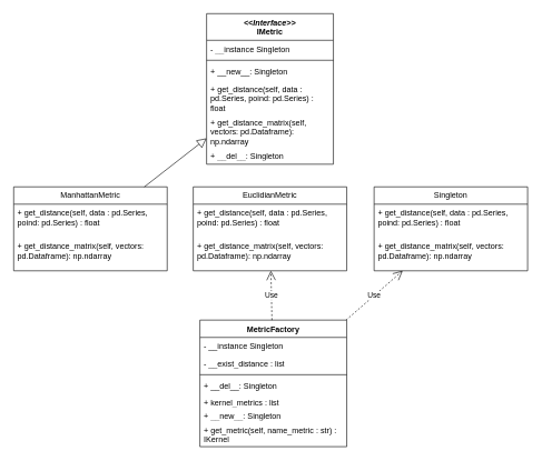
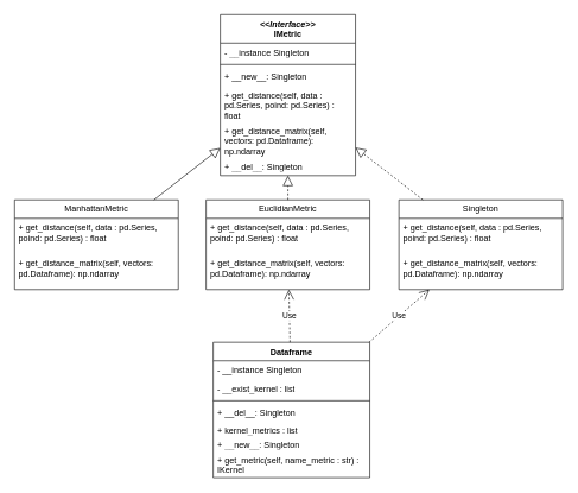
  <mxCell id="0" />
  <mxCell id="1" parent="0" />
  <mxCell id="2" value="ManhattanMetric" style="swimlane;fontStyle=0;childLayout=stackLayout;horizontal=1;startSize=26;fillColor=none;horizontalStack=0;resizeParent=1;resizeParentMax=0;resizeLast=0;collapsible=1;marginBottom=0;whiteSpace=wrap;html=1;" vertex="1" parent="1"><mxGeometry x="20" y="280" width="230" height="126" as="geometry" /></mxCell>
  <mxCell id="3" value="+ get_distance(self, data : pd.Series, poind: pd.Series) : float" style="text;strokeColor=none;fillColor=none;align=left;verticalAlign=top;spacingLeft=4;spacingRight=4;overflow=hidden;rotatable=0;points=[[0,0.5],[1,0.5]];portConstraint=eastwest;whiteSpace=wrap;html=1;" vertex="1" parent="2"><mxGeometry y="26" width="230" height="50" as="geometry" /></mxCell>
  <mxCell id="4" value="+ get_distance_matrix(self, vectors: pd.Dataframe): np.ndarray" style="text;strokeColor=none;fillColor=none;align=left;verticalAlign=top;spacingLeft=4;spacingRight=4;overflow=hidden;rotatable=0;points=[[0,0.5],[1,0.5]];portConstraint=eastwest;whiteSpace=wrap;html=1;" vertex="1" parent="2"><mxGeometry y="76" width="230" height="50" as="geometry" /></mxCell>
  <mxCell id="5" value="&lt;i&gt;&amp;lt;&amp;lt;Interface&amp;gt;&amp;gt;&lt;/i&gt;&lt;br&gt;&lt;b&gt;IMetric&lt;/b&gt;" style="swimlane;fontStyle=1;align=center;verticalAlign=top;childLayout=stackLayout;horizontal=1;startSize=40;horizontalStack=0;resizeParent=1;resizeParentMax=0;resizeLast=0;collapsible=1;marginBottom=0;whiteSpace=wrap;html=1;" vertex="1" parent="1"><mxGeometry x="309" y="20" width="190" height="226" as="geometry"><mxRectangle x="540" y="160" width="120" height="40" as="alternateBounds" /></mxGeometry></mxCell>
  <mxCell id="6" value="- __instance Singleton" style="text;strokeColor=none;fillColor=none;align=left;verticalAlign=top;spacingLeft=4;spacingRight=4;overflow=hidden;rotatable=0;points=[[0,0.5],[1,0.5]];portConstraint=eastwest;whiteSpace=wrap;html=1;" vertex="1" parent="5"><mxGeometry y="40" width="190" height="26" as="geometry" /></mxCell>
  <mxCell id="7" value="" style="line;strokeWidth=1;fillColor=none;align=left;verticalAlign=middle;spacingTop=-1;spacingLeft=3;spacingRight=3;rotatable=0;labelPosition=right;points=[];portConstraint=eastwest;strokeColor=inherit;" vertex="1" parent="5"><mxGeometry y="66" width="190" height="8" as="geometry" /></mxCell>
  <mxCell id="8" value="+ __new__: Singleton" style="text;strokeColor=none;fillColor=none;align=left;verticalAlign=top;spacingLeft=4;spacingRight=4;overflow=hidden;rotatable=0;points=[[0,0.5],[1,0.5]];portConstraint=eastwest;whiteSpace=wrap;html=1;" vertex="1" parent="5"><mxGeometry y="74" width="190" height="26" as="geometry" /></mxCell>
  <mxCell id="9" value="+ get_distance(self, data : pd.Series, poind: pd.Series) : float" style="text;strokeColor=none;fillColor=none;align=left;verticalAlign=top;spacingLeft=4;spacingRight=4;overflow=hidden;rotatable=0;points=[[0,0.5],[1,0.5]];portConstraint=eastwest;whiteSpace=wrap;html=1;" vertex="1" parent="5"><mxGeometry y="100" width="190" height="50" as="geometry" /></mxCell>
  <mxCell id="10" value="+ get_distance_matrix(self, vectors: pd.Dataframe): np.ndarray" style="text;strokeColor=none;fillColor=none;align=left;verticalAlign=top;spacingLeft=4;spacingRight=4;overflow=hidden;rotatable=0;points=[[0,0.5],[1,0.5]];portConstraint=eastwest;whiteSpace=wrap;html=1;" vertex="1" parent="5"><mxGeometry y="150" width="190" height="50" as="geometry" /></mxCell>
  <mxCell id="11" value="+ __del__: Singleton" style="text;strokeColor=none;fillColor=none;align=left;verticalAlign=top;spacingLeft=4;spacingRight=4;overflow=hidden;rotatable=0;points=[[0,0.5],[1,0.5]];portConstraint=eastwest;whiteSpace=wrap;html=1;" vertex="1" parent="5"><mxGeometry y="200" width="190" height="26" as="geometry" /></mxCell>
- <mxCell id="12" value="MetricFactory" style="swimlane;fontStyle=1;align=center;verticalAlign=top;childLayout=stackLayout;horizontal=1;startSize=26;horizontalStack=0;resizeParent=1;resizeParentMax=0;resizeLast=0;collapsible=1;marginBottom=0;whiteSpace=wrap;html=1;" vertex="1" parent="1"><mxGeometry x="299" y="480" width="220" height="190" as="geometry" /></mxCell>
+ <mxCell id="12" value="Dataframe" style="swimlane;fontStyle=1;align=center;verticalAlign=top;childLayout=stackLayout;horizontal=1;startSize=26;horizontalStack=0;resizeParent=1;resizeParentMax=0;resizeLast=0;collapsible=1;marginBottom=0;whiteSpace=wrap;html=1;" vertex="1" parent="1"><mxGeometry x="299" y="480" width="220" height="190" as="geometry" /></mxCell>
  <mxCell id="13" value="- __instance Singleton" style="text;strokeColor=none;fillColor=none;align=left;verticalAlign=top;spacingLeft=4;spacingRight=4;overflow=hidden;rotatable=0;points=[[0,0.5],[1,0.5]];portConstraint=eastwest;whiteSpace=wrap;html=1;" vertex="1" parent="12"><mxGeometry y="26" width="220" height="26" as="geometry" /></mxCell>
- <mxCell id="14" value="- __exist_distance : list" style="text;strokeColor=none;fillColor=none;align=left;verticalAlign=top;spacingLeft=4;spacingRight=4;overflow=hidden;rotatable=0;points=[[0,0.5],[1,0.5]];portConstraint=eastwest;whiteSpace=wrap;html=1;" vertex="1" parent="12"><mxGeometry y="52" width="220" height="26" as="geometry" /></mxCell>
+ <mxCell id="14" value="- __exist_kernel : list" style="text;strokeColor=none;fillColor=none;align=left;verticalAlign=top;spacingLeft=4;spacingRight=4;overflow=hidden;rotatable=0;points=[[0,0.5],[1,0.5]];portConstraint=eastwest;whiteSpace=wrap;html=1;" vertex="1" parent="12"><mxGeometry y="52" width="220" height="26" as="geometry" /></mxCell>
  <mxCell id="15" value="" style="line;strokeWidth=1;fillColor=none;align=left;verticalAlign=middle;spacingTop=-1;spacingLeft=3;spacingRight=3;rotatable=0;labelPosition=right;points=[];portConstraint=eastwest;strokeColor=inherit;" vertex="1" parent="12"><mxGeometry y="78" width="220" height="8" as="geometry" /></mxCell>
  <mxCell id="16" value="+ __del__: Singleton" style="text;strokeColor=none;fillColor=none;align=left;verticalAlign=top;spacingLeft=4;spacingRight=4;overflow=hidden;rotatable=0;points=[[0,0.5],[1,0.5]];portConstraint=eastwest;whiteSpace=wrap;html=1;" vertex="1" parent="12"><mxGeometry y="86" width="220" height="24" as="geometry" /></mxCell>
  <mxCell id="17" value="+ kernel_metrics : list" style="text;strokeColor=none;fillColor=none;align=left;verticalAlign=top;spacingLeft=4;spacingRight=4;overflow=hidden;rotatable=0;points=[[0,0.5],[1,0.5]];portConstraint=eastwest;whiteSpace=wrap;html=1;" vertex="1" parent="12"><mxGeometry y="110" width="220" height="20" as="geometry" /></mxCell>
  <mxCell id="18" value="+ __new__: Singleton" style="text;strokeColor=none;fillColor=none;align=left;verticalAlign=top;spacingLeft=4;spacingRight=4;overflow=hidden;rotatable=0;points=[[0,0.5],[1,0.5]];portConstraint=eastwest;whiteSpace=wrap;html=1;" vertex="1" parent="12"><mxGeometry y="130" width="220" height="22" as="geometry" /></mxCell>
  <mxCell id="19" value="&lt;div&gt;+ get_metric(self, name_metric : str) : IKernel&lt;br&gt;&lt;/div&gt;" style="text;strokeColor=none;fillColor=none;align=left;verticalAlign=top;spacingLeft=4;spacingRight=4;overflow=hidden;rotatable=0;points=[[0,0.5],[1,0.5]];portConstraint=eastwest;whiteSpace=wrap;html=1;" vertex="1" parent="12"><mxGeometry y="152" width="220" height="38" as="geometry" /></mxCell>
  <mxCell id="20" value="EuclidianMetric" style="swimlane;fontStyle=0;childLayout=stackLayout;horizontal=1;startSize=26;fillColor=none;horizontalStack=0;resizeParent=1;resizeParentMax=0;resizeLast=0;collapsible=1;marginBottom=0;whiteSpace=wrap;html=1;" vertex="1" parent="1"><mxGeometry x="289" y="280" width="230" height="126" as="geometry" /></mxCell>
  <mxCell id="21" value="+ get_distance(self, data : pd.Series, poind: pd.Series) : float" style="text;strokeColor=none;fillColor=none;align=left;verticalAlign=top;spacingLeft=4;spacingRight=4;overflow=hidden;rotatable=0;points=[[0,0.5],[1,0.5]];portConstraint=eastwest;whiteSpace=wrap;html=1;" vertex="1" parent="20"><mxGeometry y="26" width="230" height="50" as="geometry" /></mxCell>
  <mxCell id="22" value="+ get_distance_matrix(self, vectors: pd.Dataframe): np.ndarray" style="text;strokeColor=none;fillColor=none;align=left;verticalAlign=top;spacingLeft=4;spacingRight=4;overflow=hidden;rotatable=0;points=[[0,0.5],[1,0.5]];portConstraint=eastwest;whiteSpace=wrap;html=1;" vertex="1" parent="20"><mxGeometry y="76" width="230" height="50" as="geometry" /></mxCell>
  <mxCell id="23" value="Singleton" style="swimlane;fontStyle=0;childLayout=stackLayout;horizontal=1;startSize=26;fillColor=none;horizontalStack=0;resizeParent=1;resizeParentMax=0;resizeLast=0;collapsible=1;marginBottom=0;whiteSpace=wrap;html=1;" vertex="1" parent="1"><mxGeometry x="560" y="280" width="230" height="126" as="geometry" /></mxCell>
  <mxCell id="24" value="+ get_distance(self, data : pd.Series, poind: pd.Series) : float" style="text;strokeColor=none;fillColor=none;align=left;verticalAlign=top;spacingLeft=4;spacingRight=4;overflow=hidden;rotatable=0;points=[[0,0.5],[1,0.5]];portConstraint=eastwest;whiteSpace=wrap;html=1;" vertex="1" parent="23"><mxGeometry y="26" width="230" height="50" as="geometry" /></mxCell>
  <mxCell id="25" value="+ get_distance_matrix(self, vectors: pd.Dataframe): np.ndarray" style="text;strokeColor=none;fillColor=none;align=left;verticalAlign=top;spacingLeft=4;spacingRight=4;overflow=hidden;rotatable=0;points=[[0,0.5],[1,0.5]];portConstraint=eastwest;whiteSpace=wrap;html=1;" vertex="1" parent="23"><mxGeometry y="76" width="230" height="50" as="geometry" /></mxCell>
  <mxCell id="26" value="" style="endArrow=block;dashed=0;endFill=0;endSize=12;html=1;rounded=0;" edge="1" parent="1" source="2" target="5"><mxGeometry width="160" relative="1" as="geometry"><mxPoint x="470" y="320" as="sourcePoint" /><mxPoint x="630" y="320" as="targetPoint" /></mxGeometry></mxCell>
+ <mxCell id="27" value="" style="endArrow=block;dashed=1;endFill=0;endSize=12;html=1;rounded=0;exitX=0.5;exitY=0;exitDx=0;exitDy=0;" edge="1" parent="1" source="20" target="5"><mxGeometry width="160" relative="1" as="geometry"><mxPoint x="470" y="320" as="sourcePoint" /><mxPoint x="630" y="320" as="targetPoint" /></mxGeometry></mxCell>
+ <mxCell id="28" value="" style="endArrow=block;dashed=1;endFill=0;endSize=12;html=1;rounded=0;" edge="1" parent="1" source="23" target="5"><mxGeometry width="160" relative="1" as="geometry"><mxPoint x="470" y="320" as="sourcePoint" /><mxPoint x="630" y="320" as="targetPoint" /></mxGeometry></mxCell>
  <mxCell id="29" value="Use" style="endArrow=open;endSize=12;dashed=1;html=1;rounded=0;" edge="1" parent="1" source="12" target="23"><mxGeometry width="160" relative="1" as="geometry"><mxPoint x="340" y="330" as="sourcePoint" /><mxPoint x="500" y="330" as="targetPoint" /></mxGeometry></mxCell>
  <mxCell id="30" value="Use" style="endArrow=open;endSize=12;dashed=1;html=1;rounded=0;" edge="1" parent="1" source="12" target="20"><mxGeometry width="160" relative="1" as="geometry"><mxPoint x="340" y="330" as="sourcePoint" /><mxPoint x="370" y="450" as="targetPoint" /></mxGeometry></mxCell>
